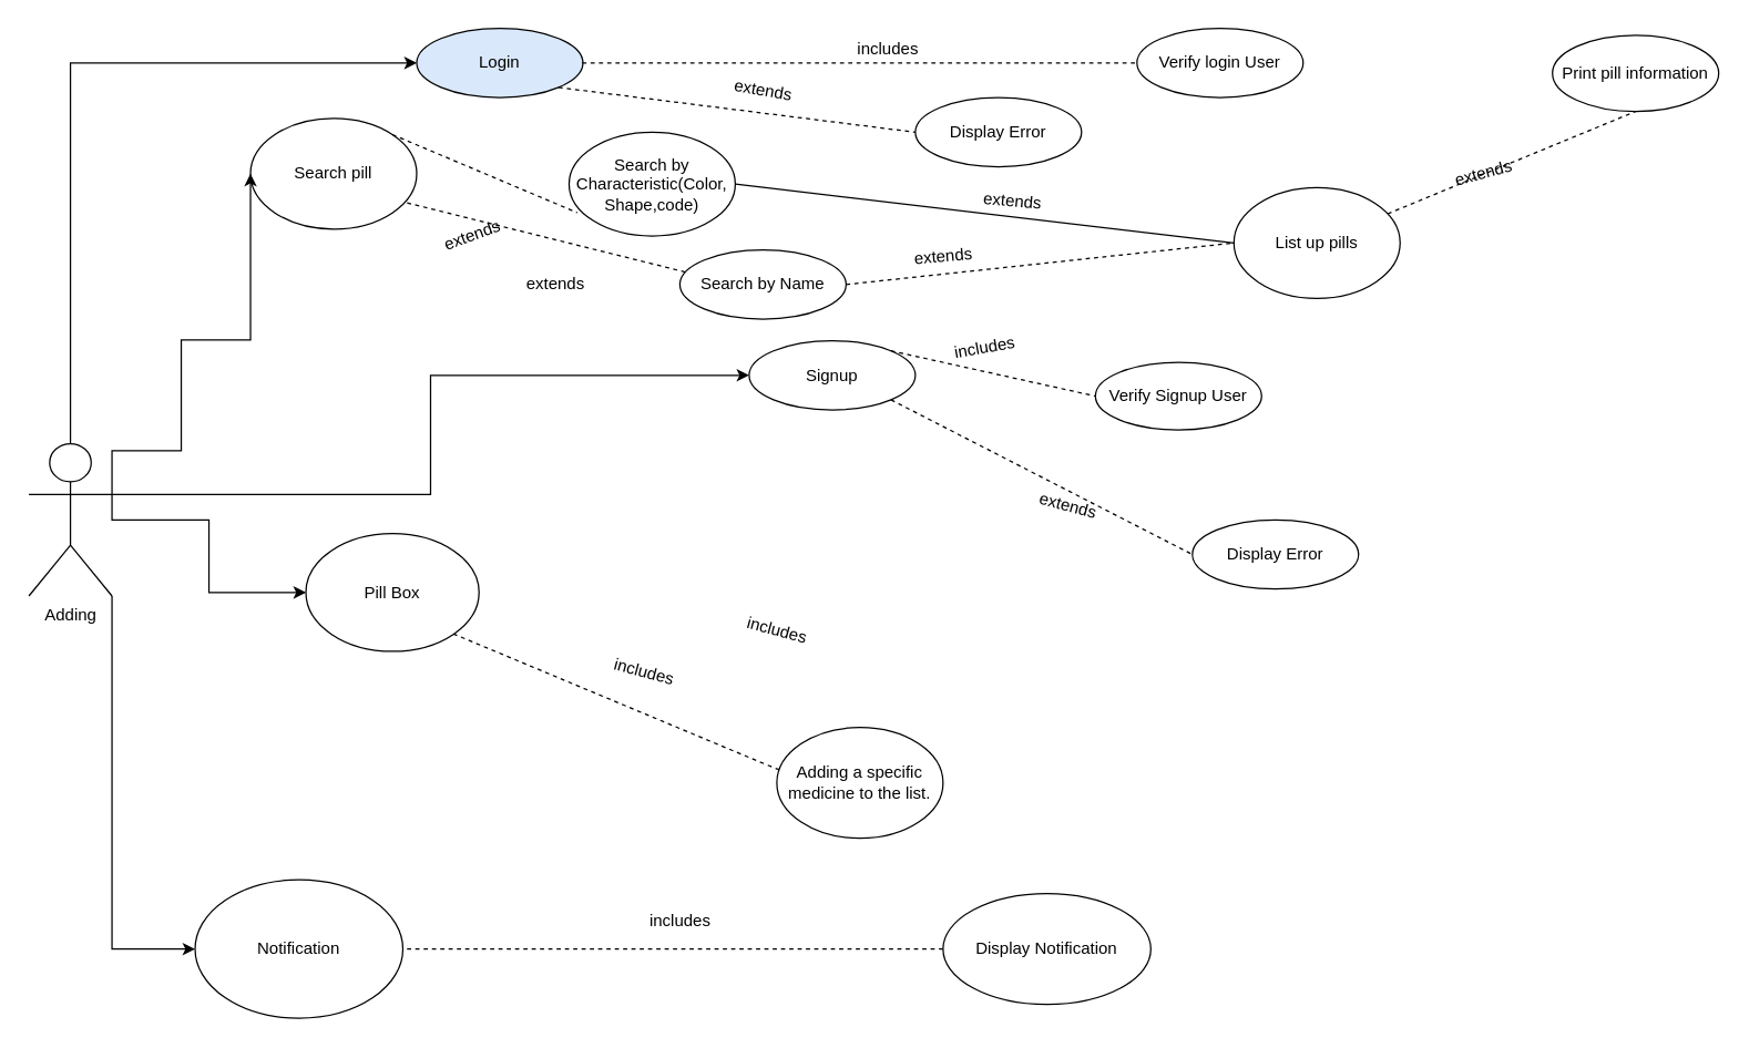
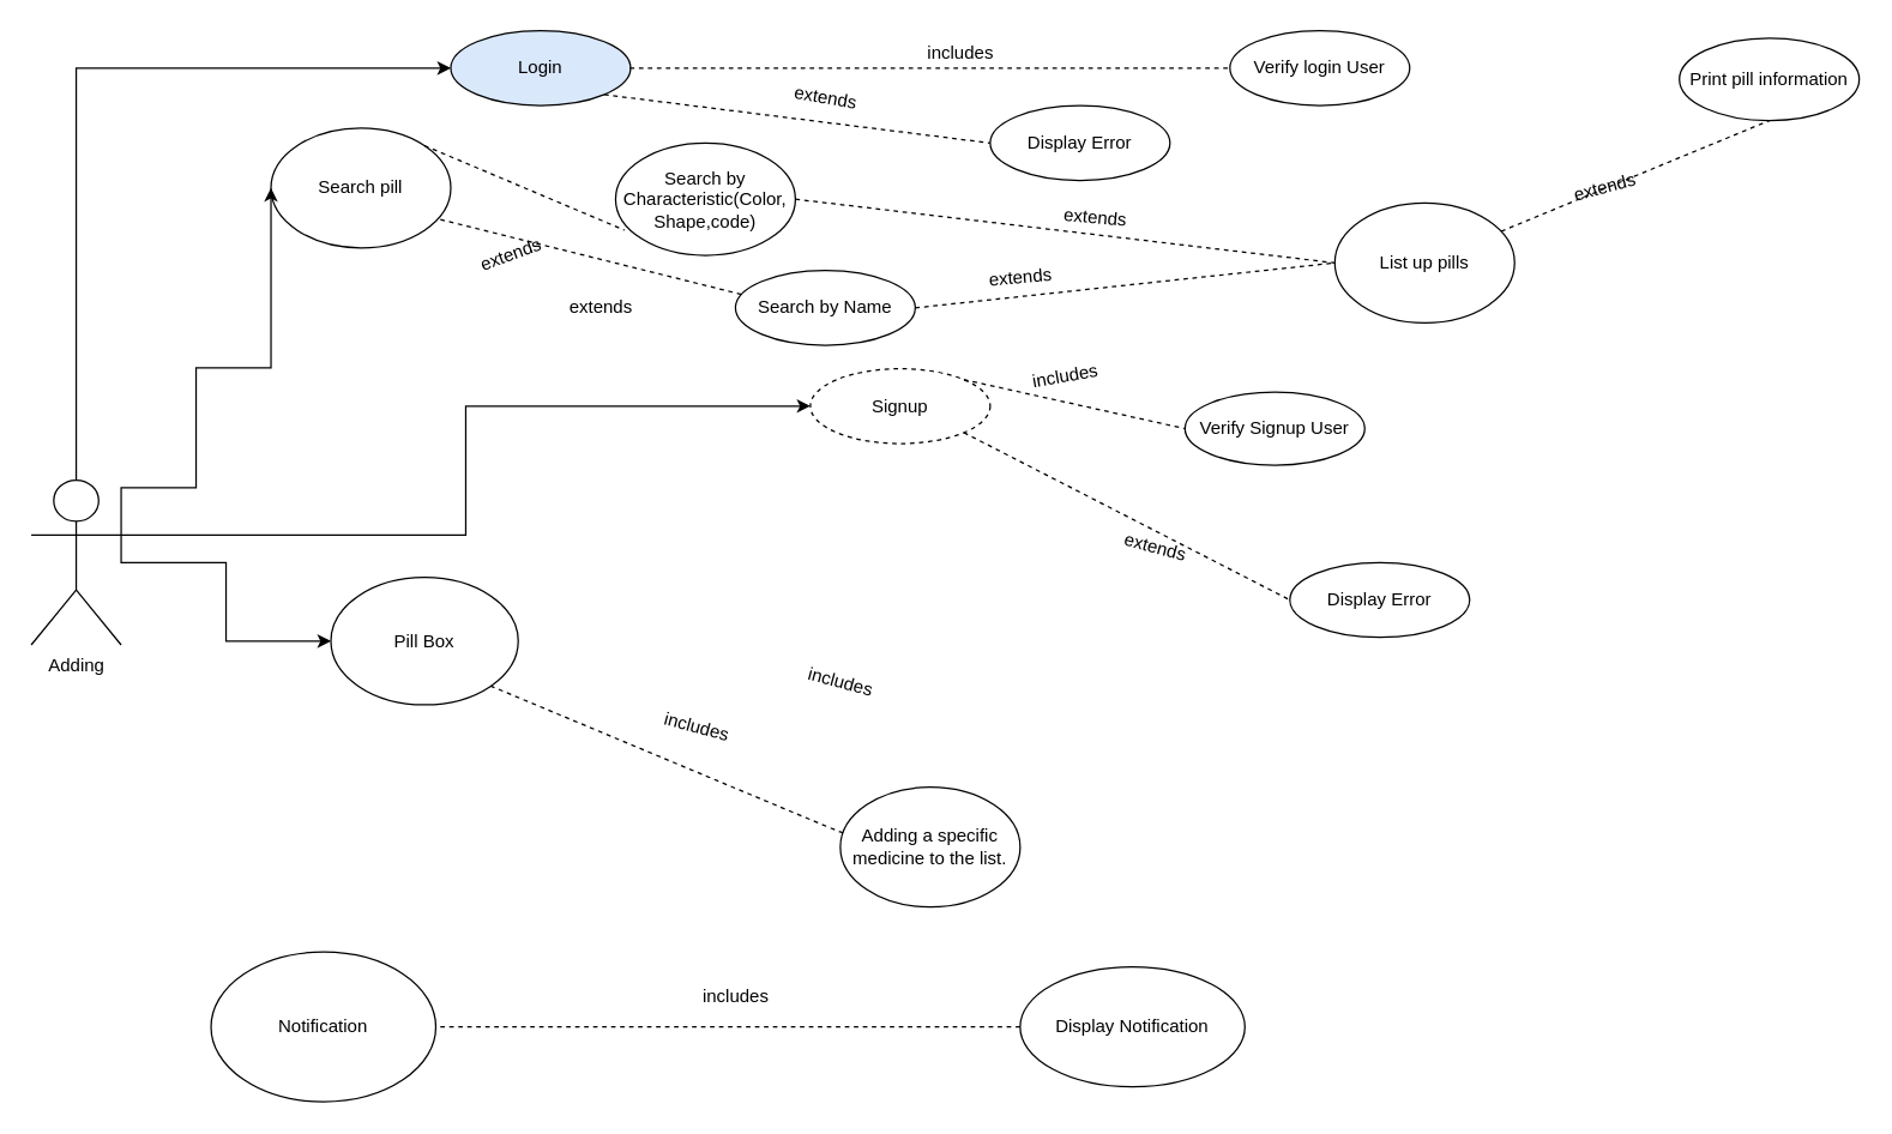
  <mxCell id="0" />
  <mxCell id="1" parent="0" />
  <mxCell id="2" value="Search pill" style="ellipse;whiteSpace=wrap;html=1;" parent="1" vertex="1"><mxGeometry x="180" y="85" width="120" height="80" as="geometry" /></mxCell>
  <mxCell id="3" value="Print pill information" style="ellipse;whiteSpace=wrap;html=1;" parent="1" vertex="1"><mxGeometry x="1120" y="25" width="120" height="55" as="geometry" /></mxCell>
  <mxCell id="4" value="Pill Box" style="ellipse;whiteSpace=wrap;html=1;" parent="1" vertex="1"><mxGeometry x="220" y="385" width="125" height="85" as="geometry" /></mxCell>
  <mxCell id="5" style="edgeStyle=orthogonalEdgeStyle;rounded=0;orthogonalLoop=1;jettySize=auto;html=1;exitX=0.5;exitY=0;exitDx=0;exitDy=0;exitPerimeter=0;entryX=0;entryY=0.5;entryDx=0;entryDy=0;" parent="1" source="10" target="19" edge="1"><mxGeometry relative="1" as="geometry" /></mxCell>
  <mxCell id="6" style="edgeStyle=orthogonalEdgeStyle;rounded=0;orthogonalLoop=1;jettySize=auto;html=1;exitX=1;exitY=0.333;exitDx=0;exitDy=0;exitPerimeter=0;entryX=0;entryY=0.5;entryDx=0;entryDy=0;" parent="1" source="10" target="2" edge="1"><mxGeometry relative="1" as="geometry"><Array as="points"><mxPoint x="80" y="325" /><mxPoint x="130" y="325" /><mxPoint x="130" y="245" /></Array></mxGeometry></mxCell>
  <mxCell id="7" style="edgeStyle=orthogonalEdgeStyle;rounded=0;orthogonalLoop=1;jettySize=auto;html=1;exitX=1;exitY=0.333;exitDx=0;exitDy=0;exitPerimeter=0;entryX=0;entryY=0.5;entryDx=0;entryDy=0;" parent="1" source="10" target="27" edge="1"><mxGeometry relative="1" as="geometry" /></mxCell>
  <mxCell id="8" style="edgeStyle=orthogonalEdgeStyle;rounded=0;orthogonalLoop=1;jettySize=auto;html=1;exitX=1;exitY=0.333;exitDx=0;exitDy=0;exitPerimeter=0;entryX=0;entryY=0.5;entryDx=0;entryDy=0;" parent="1" source="10" target="4" edge="1"><mxGeometry relative="1" as="geometry"><Array as="points"><mxPoint x="80" y="375" /><mxPoint x="150" y="375" /><mxPoint x="150" y="428" /></Array></mxGeometry></mxCell>
- <mxCell id="9" style="edgeStyle=orthogonalEdgeStyle;rounded=0;orthogonalLoop=1;jettySize=auto;html=1;entryX=0;entryY=0.5;entryDx=0;entryDy=0;exitX=1;exitY=1;exitDx=0;exitDy=0;exitPerimeter=0;" parent="1" source="10" target="38" edge="1"><mxGeometry relative="1" as="geometry"><mxPoint x="80" y="425" as="sourcePoint" /></mxGeometry></mxCell>
  <mxCell id="10" value="Adding&lt;br&gt;" style="shape=umlActor;verticalLabelPosition=bottom;verticalAlign=top;html=1;outlineConnect=0;" parent="1" vertex="1"><mxGeometry y="320" width="60" height="110" as="geometry" x="20" /></mxCell>
  <mxCell id="11" value="List up pills" style="ellipse;whiteSpace=wrap;html=1;" parent="1" vertex="1"><mxGeometry x="890" y="135" width="120" height="80" as="geometry" /></mxCell>
  <mxCell id="12" value="Search by Characteristic(Color,&lt;br&gt;Shape,code)&lt;br&gt;" style="ellipse;whiteSpace=wrap;html=1;" parent="1" vertex="1"><mxGeometry x="410" y="95" width="120" height="75" as="geometry" /></mxCell>
  <mxCell id="13" value="Search by Name" style="ellipse;whiteSpace=wrap;html=1;" parent="1" vertex="1"><mxGeometry x="490" y="180" width="120" height="50" as="geometry" /></mxCell>
  <mxCell id="14" value="" style="endArrow=none;dashed=1;html=1;exitX=0.942;exitY=0.763;exitDx=0;exitDy=0;entryX=0.033;entryY=0.32;entryDx=0;entryDy=0;exitPerimeter=0;entryPerimeter=0;" parent="1" source="2" target="13" edge="1"><mxGeometry width="50" height="50" relative="1" as="geometry"><mxPoint x="440" y="175" as="sourcePoint" /><mxPoint x="590" y="160" as="targetPoint" /></mxGeometry></mxCell>
  <mxCell id="15" value="extends" style="text;html=1;align=center;verticalAlign=middle;resizable=0;points=[];autosize=1;" parent="1" vertex="1"><mxGeometry x="370" y="195" width="60" height="20" as="geometry" /></mxCell>
  <mxCell id="16" value="" style="endArrow=none;dashed=1;html=1;exitX=1;exitY=0.5;exitDx=0;exitDy=0;entryX=0;entryY=0.5;entryDx=0;entryDy=0;" parent="1" source="13" target="11" edge="1"><mxGeometry width="50" height="50" relative="1" as="geometry"><mxPoint x="295.666" y="217.804" as="sourcePoint" /><mxPoint x="480.002" y="292.187" as="targetPoint" /></mxGeometry></mxCell>
  <mxCell id="17" value="" style="endArrow=none;dashed=1;html=1;entryX=0.5;entryY=1;entryDx=0;entryDy=0;" parent="1" source="11" target="3" edge="1"><mxGeometry width="50" height="50" relative="1" as="geometry"><mxPoint x="770" y="75" as="sourcePoint" /><mxPoint x="374" y="309.86" as="targetPoint" /></mxGeometry></mxCell>
  <mxCell id="18" value="includes" style="text;html=1;align=center;verticalAlign=middle;resizable=0;points=[];autosize=1;rotation=15;" parent="1" vertex="1"><mxGeometry x="530" y="445" width="60" height="20" as="geometry" /></mxCell>
  <mxCell id="19" value="Login" style="ellipse;whiteSpace=wrap;html=1;fillColor=#dae8fc;" parent="1" vertex="1"><mxGeometry x="300" y="20" width="120" height="50" as="geometry" /></mxCell>
  <mxCell id="20" value="extends" style="text;html=1;align=center;verticalAlign=middle;resizable=0;points=[];autosize=1;rotation=-20;" parent="1" vertex="1"><mxGeometry x="310" y="160" width="60" height="20" as="geometry" /></mxCell>
  <mxCell id="21" value="Verify login User" style="ellipse;whiteSpace=wrap;html=1;" parent="1" vertex="1"><mxGeometry x="820" y="20" width="120" height="50" as="geometry" /></mxCell>
  <mxCell id="22" value="Display Error" style="ellipse;whiteSpace=wrap;html=1;" parent="1" vertex="1"><mxGeometry x="660" y="70" width="120" height="50" as="geometry" /></mxCell>
  <mxCell id="23" value="" style="endArrow=none;dashed=1;html=1;exitX=0.942;exitY=0.763;exitDx=0;exitDy=0;entryX=0;entryY=0.5;entryDx=0;entryDy=0;exitPerimeter=0;" parent="1" target="21" edge="1"><mxGeometry width="50" height="50" relative="1" as="geometry"><mxPoint x="419.54" y="45.04" as="sourcePoint" /><mxPoint x="640.46" y="15" as="targetPoint" /></mxGeometry></mxCell>
  <mxCell id="24" value="" style="endArrow=none;dashed=1;html=1;exitX=1;exitY=1;exitDx=0;exitDy=0;entryX=0;entryY=0.5;entryDx=0;entryDy=0;" parent="1" source="19" target="22" edge="1"><mxGeometry width="50" height="50" relative="1" as="geometry"><mxPoint x="320" y="100.04" as="sourcePoint" /><mxPoint x="540.92" y="70" as="targetPoint" /></mxGeometry></mxCell>
  <mxCell id="25" value="extends" style="text;html=1;align=center;verticalAlign=middle;resizable=0;points=[];autosize=1;rotation=10;" parent="1" vertex="1"><mxGeometry x="520" y="55" width="60" height="20" as="geometry" /></mxCell>
  <mxCell id="26" value="includes" style="text;html=1;align=center;verticalAlign=middle;resizable=0;points=[];autosize=1;" parent="1" vertex="1"><mxGeometry x="610" y="25" width="60" height="20" as="geometry" /></mxCell>
- <mxCell id="27" value="Signup" style="ellipse;whiteSpace=wrap;html=1;" parent="1" vertex="1"><mxGeometry x="540" y="245.62" width="120" height="50" as="geometry" /></mxCell>
+ <mxCell id="27" value="Signup" style="ellipse;whiteSpace=wrap;html=1;dashed=1;" parent="1" vertex="1"><mxGeometry x="540" y="245.62" width="120" height="50" as="geometry" /></mxCell>
  <mxCell id="28" value="Verify Signup User" style="ellipse;whiteSpace=wrap;html=1;" parent="1" vertex="1"><mxGeometry x="790" y="261.23" width="120" height="48.77" as="geometry" /></mxCell>
  <mxCell id="29" value="Display Error" style="ellipse;whiteSpace=wrap;html=1;" parent="1" vertex="1"><mxGeometry x="860" y="375" width="120" height="50" as="geometry" /></mxCell>
  <mxCell id="30" value="" style="endArrow=none;dashed=1;html=1;exitX=1;exitY=1;exitDx=0;exitDy=0;entryX=0;entryY=0.5;entryDx=0;entryDy=0;" parent="1" source="27" target="29" edge="1"><mxGeometry width="50" height="50" relative="1" as="geometry"><mxPoint x="540" y="340.04" as="sourcePoint" /><mxPoint x="760.92" y="310" as="targetPoint" /></mxGeometry></mxCell>
  <mxCell id="31" value="includes" style="text;html=1;align=center;verticalAlign=middle;resizable=0;points=[];autosize=1;rotation=-10;" parent="1" vertex="1"><mxGeometry x="680" y="241.23" width="60" height="20" as="geometry" /></mxCell>
  <mxCell id="32" value="" style="endArrow=none;dashed=1;html=1;exitX=1;exitY=0;exitDx=0;exitDy=0;entryX=0;entryY=0.5;entryDx=0;entryDy=0;" parent="1" source="27" target="28" edge="1"><mxGeometry width="50" height="50" relative="1" as="geometry"><mxPoint x="640" y="281.91" as="sourcePoint" /><mxPoint x="730.46" y="276.87" as="targetPoint" /></mxGeometry></mxCell>
  <mxCell id="33" value="extends" style="text;html=1;align=center;verticalAlign=middle;resizable=0;points=[];autosize=1;rotation=15;" parent="1" vertex="1"><mxGeometry x="740" y="355" width="60" height="20" as="geometry" /></mxCell>
- <mxCell id="34" value="" style="endArrow=none;dashed=0;html=1;exitX=1;exitY=0.5;exitDx=0;exitDy=0;entryX=0;entryY=0.5;entryDx=0;entryDy=0;" parent="1" source="12" target="11" edge="1"><mxGeometry width="50" height="50" relative="1" as="geometry"><mxPoint x="620" y="215" as="sourcePoint" /><mxPoint x="850" y="115" as="targetPoint" /></mxGeometry></mxCell>
+ <mxCell id="34" value="" style="endArrow=none;dashed=1;html=1;exitX=1;exitY=0.5;exitDx=0;exitDy=0;entryX=0;entryY=0.5;entryDx=0;entryDy=0;" parent="1" source="12" target="11" edge="1"><mxGeometry width="50" height="50" relative="1" as="geometry"><mxPoint x="620" y="215" as="sourcePoint" /><mxPoint x="850" y="115" as="targetPoint" /></mxGeometry></mxCell>
  <mxCell id="35" value="extends" style="text;html=1;align=center;verticalAlign=middle;resizable=0;points=[];autosize=1;rotation=5;" parent="1" vertex="1"><mxGeometry x="700" y="135" width="60" height="20" as="geometry" /></mxCell>
  <mxCell id="36" value="extends" style="text;html=1;align=center;verticalAlign=middle;resizable=0;points=[];autosize=1;rotation=-5;" parent="1" vertex="1"><mxGeometry x="650" y="175" width="60" height="20" as="geometry" /></mxCell>
  <mxCell id="37" value="extends" style="text;html=1;align=center;verticalAlign=middle;resizable=0;points=[];autosize=1;rotation=-15;" parent="1" vertex="1"><mxGeometry x="1040" y="115" width="60" height="20" as="geometry" /></mxCell>
  <mxCell id="38" value="Notification" style="ellipse;whiteSpace=wrap;html=1;" parent="1" vertex="1"><mxGeometry x="140" y="635" width="150" height="100" as="geometry" /></mxCell>
  <mxCell id="39" value="" style="endArrow=none;dashed=1;html=1;exitX=1;exitY=0;exitDx=0;exitDy=0;entryX=0.049;entryY=0.775;entryDx=0;entryDy=0;entryPerimeter=0;" parent="1" source="2" target="12" edge="1"><mxGeometry width="50" height="50" relative="1" as="geometry"><mxPoint x="520" y="305" as="sourcePoint" /><mxPoint x="420" y="145" as="targetPoint" /></mxGeometry></mxCell>
  <mxCell id="40" value="" style="endArrow=none;dashed=1;html=1;entryX=1;entryY=0.5;entryDx=0;entryDy=0;exitX=0;exitY=0.5;exitDx=0;exitDy=0;" parent="1" source="41" target="38" edge="1"><mxGeometry width="50" height="50" relative="1" as="geometry"><mxPoint x="570" y="724.29" as="sourcePoint" /><mxPoint x="210" y="724.29" as="targetPoint" /></mxGeometry></mxCell>
  <mxCell id="41" value="Display Notification" style="ellipse;whiteSpace=wrap;html=1;" parent="1" vertex="1"><mxGeometry x="680" y="645" width="150" height="80" as="geometry" /></mxCell>
  <mxCell id="42" value="includes" style="text;html=1;align=center;verticalAlign=middle;resizable=0;points=[];autosize=1;rotation=0;" parent="1" vertex="1"><mxGeometry x="460" y="655" width="60" height="20" as="geometry" /></mxCell>
  <mxCell id="43" value="" style="endArrow=none;dashed=1;html=1;entryX=1;entryY=1;entryDx=0;entryDy=0;" parent="1" source="44" target="4" edge="1"><mxGeometry width="50" height="50" relative="1" as="geometry"><mxPoint x="560" y="525" as="sourcePoint" /><mxPoint x="355" y="437.5" as="targetPoint" /><Array as="points"><mxPoint x="560" y="555" /></Array></mxGeometry></mxCell>
  <mxCell id="44" value="Adding a specific medicine to the list." style="ellipse;whiteSpace=wrap;html=1;" parent="1" vertex="1"><mxGeometry x="560" y="525" width="120" height="80" as="geometry" /></mxCell>
  <mxCell id="45" value="includes" style="text;html=1;align=center;verticalAlign=middle;resizable=0;points=[];autosize=1;rotation=15;" parent="1" vertex="1"><mxGeometry x="434" y="475" width="60" height="20" as="geometry" /></mxCell>
